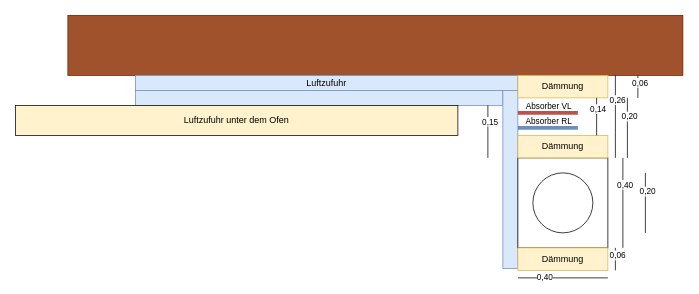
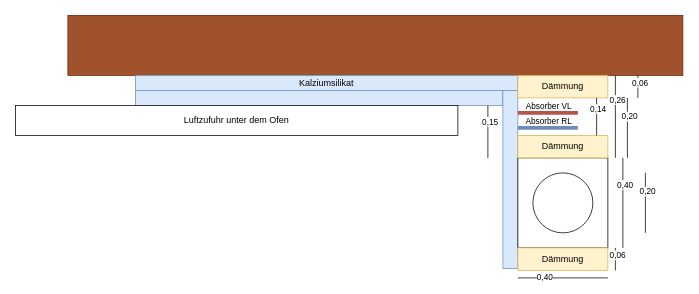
  <mxCell id="0" />
  <mxCell id="1" parent="0" />
  <mxCell id="2" value="" style="rounded=0;whiteSpace=wrap;html=1;fillColor=#a0522d;fontColor=#ffffff;strokeColor=#6D1F00;" parent="1" vertex="1"><mxGeometry x="90" y="20" width="820" height="80" as="geometry" /></mxCell>
- <mxCell id="3" value="Luftzufuhr" style="rounded=0;whiteSpace=wrap;html=1;fillColor=#dae8fc;strokeColor=#6c8ebf;" parent="1" vertex="1"><mxGeometry x="180" y="100" width="510" height="20" as="geometry" /></mxCell>
+ <mxCell id="3" value="Kalziumsilikat" style="rounded=0;whiteSpace=wrap;html=1;fillColor=#dae8fc;strokeColor=#6c8ebf;" parent="1" vertex="1"><mxGeometry x="180" y="100" width="510" height="20" as="geometry" /></mxCell>
  <mxCell id="4" value="" style="rounded=0;whiteSpace=wrap;html=1;fillColor=#dae8fc;strokeColor=#6c8ebf;" parent="1" vertex="1"><mxGeometry x="180" y="120" width="490" height="20" as="geometry" /></mxCell>
  <mxCell id="5" value="" style="rounded=0;whiteSpace=wrap;html=1;rotation=-90;fillColor=#dae8fc;strokeColor=#6c8ebf;" parent="1" vertex="1"><mxGeometry x="561.25" y="228.75" width="237.49" height="20" as="geometry" /></mxCell>
  <mxCell id="6" value="" style="whiteSpace=wrap;html=1;aspect=fixed;" parent="1" vertex="1"><mxGeometry x="690" y="210" width="120" height="120" as="geometry" /></mxCell>
  <mxCell id="7" value="" style="ellipse;whiteSpace=wrap;html=1;aspect=fixed;" parent="1" vertex="1"><mxGeometry x="710" y="230" width="80" height="80" as="geometry" /></mxCell>
  <mxCell id="8" value="Dämmung" style="rounded=0;whiteSpace=wrap;html=1;fillColor=#fff2cc;strokeColor=#d6b656;" parent="1" vertex="1"><mxGeometry x="690" y="100" width="120" height="30" as="geometry" /></mxCell>
  <mxCell id="9" value="" style="endArrow=none;html=1;rounded=0;" parent="1" edge="1"><mxGeometry width="50" height="50" relative="1" as="geometry"><mxPoint x="820" y="210" as="sourcePoint" /><mxPoint x="820" y="100" as="targetPoint" /></mxGeometry></mxCell>
  <mxCell id="10" value="0,26" style="edgeLabel;html=1;align=center;verticalAlign=middle;resizable=0;points=[];" parent="9" vertex="1" connectable="0"><mxGeometry x="0.41" y="-2" relative="1" as="geometry"><mxPoint as="offset" /></mxGeometry></mxCell>
  <mxCell id="11" value="" style="endArrow=none;html=1;rounded=0;" parent="1" edge="1"><mxGeometry width="50" height="50" relative="1" as="geometry"><mxPoint x="850" y="130" as="sourcePoint" /><mxPoint x="850" y="100" as="targetPoint" /></mxGeometry></mxCell>
  <mxCell id="12" value="0,06" style="edgeLabel;html=1;align=center;verticalAlign=middle;resizable=0;points=[];" parent="11" vertex="1" connectable="0"><mxGeometry x="0.41" y="-2" relative="1" as="geometry"><mxPoint as="offset" /></mxGeometry></mxCell>
  <mxCell id="13" value="" style="endArrow=none;html=1;rounded=0;" parent="1" edge="1"><mxGeometry width="50" height="50" relative="1" as="geometry"><mxPoint x="836" y="210" as="sourcePoint" /><mxPoint x="836" y="130" as="targetPoint" /></mxGeometry></mxCell>
  <mxCell id="14" value="0,20" style="edgeLabel;html=1;align=center;verticalAlign=middle;resizable=0;points=[];" parent="13" vertex="1" connectable="0"><mxGeometry x="0.41" y="-2" relative="1" as="geometry"><mxPoint as="offset" /></mxGeometry></mxCell>
  <mxCell id="15" value="" style="endArrow=none;html=1;rounded=0;" parent="1" edge="1"><mxGeometry width="50" height="50" relative="1" as="geometry"><mxPoint x="830" y="330" as="sourcePoint" /><mxPoint x="830" y="210" as="targetPoint" /></mxGeometry></mxCell>
  <mxCell id="16" value="0,40" style="edgeLabel;html=1;align=center;verticalAlign=middle;resizable=0;points=[];" parent="15" vertex="1" connectable="0"><mxGeometry x="0.41" y="-2" relative="1" as="geometry"><mxPoint as="offset" /></mxGeometry></mxCell>
  <mxCell id="17" value="" style="endArrow=none;html=1;rounded=0;" parent="1" edge="1"><mxGeometry width="50" height="50" relative="1" as="geometry"><mxPoint x="650" y="210" as="sourcePoint" /><mxPoint x="650" y="140" as="targetPoint" /></mxGeometry></mxCell>
  <mxCell id="18" value="0,15" style="edgeLabel;html=1;align=center;verticalAlign=middle;resizable=0;points=[];" parent="17" vertex="1" connectable="0"><mxGeometry x="0.41" y="-2" relative="1" as="geometry"><mxPoint as="offset" /></mxGeometry></mxCell>
  <mxCell id="19" value="Dämmung" style="rounded=0;whiteSpace=wrap;html=1;fillColor=#fff2cc;strokeColor=#d6b656;" parent="1" vertex="1"><mxGeometry x="690" y="330" width="120" height="30" as="geometry" /></mxCell>
  <mxCell id="20" value="" style="endArrow=none;html=1;rounded=0;" edge="1" parent="1"><mxGeometry width="50" height="50" relative="1" as="geometry"><mxPoint x="810" y="370" as="sourcePoint" /><mxPoint x="690" y="370" as="targetPoint" /></mxGeometry></mxCell>
  <mxCell id="21" value="0,40" style="edgeLabel;html=1;align=center;verticalAlign=middle;resizable=0;points=[];" vertex="1" connectable="0" parent="20"><mxGeometry x="0.41" y="-2" relative="1" as="geometry"><mxPoint as="offset" /></mxGeometry></mxCell>
  <mxCell id="22" value="" style="endArrow=none;html=1;rounded=0;" edge="1" parent="1"><mxGeometry width="50" height="50" relative="1" as="geometry"><mxPoint x="820" y="360" as="sourcePoint" /><mxPoint x="820" y="330" as="targetPoint" /></mxGeometry></mxCell>
  <mxCell id="23" value="0,06" style="edgeLabel;html=1;align=center;verticalAlign=middle;resizable=0;points=[];" vertex="1" connectable="0" parent="22"><mxGeometry x="0.41" y="-2" relative="1" as="geometry"><mxPoint as="offset" /></mxGeometry></mxCell>
  <mxCell id="24" value="" style="endArrow=none;html=1;rounded=0;" edge="1" parent="1"><mxGeometry width="50" height="50" relative="1" as="geometry"><mxPoint x="860" y="310" as="sourcePoint" /><mxPoint x="860" y="230" as="targetPoint" /></mxGeometry></mxCell>
  <mxCell id="25" value="0,20" style="edgeLabel;html=1;align=center;verticalAlign=middle;resizable=0;points=[];" vertex="1" connectable="0" parent="24"><mxGeometry x="0.41" y="-2" relative="1" as="geometry"><mxPoint as="offset" /></mxGeometry></mxCell>
- <mxCell id="26" value="Luftzufuhr unter dem Ofen" style="rounded=0;whiteSpace=wrap;html=1;fillColor=#fff2cc;" vertex="1" parent="1"><mxGeometry x="20" y="140" width="590" height="40" as="geometry" /></mxCell>
+ <mxCell id="26" value="Luftzufuhr unter dem Ofen" style="rounded=0;whiteSpace=wrap;html=1;" vertex="1" parent="1"><mxGeometry x="20" y="140" width="590" height="40" as="geometry" /></mxCell>
  <mxCell id="27" value="Dämmung" style="rounded=0;whiteSpace=wrap;html=1;fillColor=#fff2cc;strokeColor=#d6b656;" vertex="1" parent="1"><mxGeometry x="690" y="180" width="120" height="30" as="geometry" /></mxCell>
  <mxCell id="28" value="" style="endArrow=none;html=1;rounded=0;" edge="1" parent="1"><mxGeometry width="50" height="50" relative="1" as="geometry"><mxPoint x="795" y="180" as="sourcePoint" /><mxPoint x="794.99" y="130" as="targetPoint" /></mxGeometry></mxCell>
  <mxCell id="29" value="0,14" style="edgeLabel;html=1;align=center;verticalAlign=middle;resizable=0;points=[];" vertex="1" connectable="0" parent="28"><mxGeometry x="0.41" y="-2" relative="1" as="geometry"><mxPoint as="offset" /></mxGeometry></mxCell>
  <mxCell id="30" value="" style="endArrow=none;html=1;rounded=0;strokeWidth=5;fillColor=#f8cecc;strokeColor=#b85450;" edge="1" parent="1"><mxGeometry width="50" height="50" relative="1" as="geometry"><mxPoint x="690" y="150" as="sourcePoint" /><mxPoint x="770" y="150" as="targetPoint" /></mxGeometry></mxCell>
  <mxCell id="31" value="Absorber VL" style="edgeLabel;html=1;align=center;verticalAlign=middle;resizable=0;points=[];" vertex="1" connectable="0" parent="30"><mxGeometry x="-0.191" y="3" relative="1" as="geometry"><mxPoint x="8" y="-7" as="offset" /></mxGeometry></mxCell>
  <mxCell id="32" value="" style="endArrow=none;html=1;rounded=0;strokeWidth=5;fillColor=#dae8fc;strokeColor=#6c8ebf;" edge="1" parent="1"><mxGeometry width="50" height="50" relative="1" as="geometry"><mxPoint x="690" y="170" as="sourcePoint" /><mxPoint x="770" y="170" as="targetPoint" /></mxGeometry></mxCell>
  <mxCell id="33" value="Absorber RL" style="edgeLabel;html=1;align=center;verticalAlign=middle;resizable=0;points=[];" vertex="1" connectable="0" parent="32"><mxGeometry x="-0.329" y="-2" relative="1" as="geometry"><mxPoint x="13" y="-12" as="offset" /></mxGeometry></mxCell>
